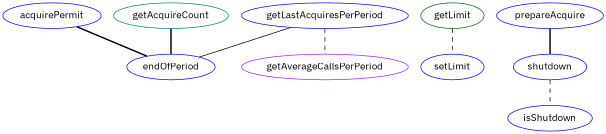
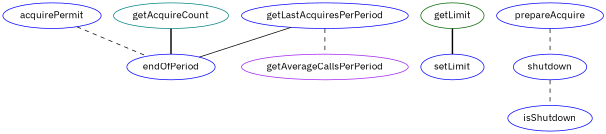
  strict graph {
    fontname="IBM Plex Sans"
    node [color=blue fontname="IBM Plex Sans"]
    edge [fontname="IBM Plex Sans" style=dashed]
    acquirePermit
    endOfPeriod
    getAcquireCount [color=teal]
    getAverageCallsPerPeriod [color=purple]
    getLimit [color=darkgreen]
    setLimit
    getLastAcquiresPerPeriod
    prepareAcquire
    shutdown
    isShutdown
-   acquirePermit -- endOfPeriod [style=bold]
+   acquirePermit -- endOfPeriod
    getAcquireCount -- endOfPeriod [style=bold]
-   getLimit -- setLimit
+   getLimit -- setLimit [style=bold]
    getLastAcquiresPerPeriod -- endOfPeriod [style=solid]
    getLastAcquiresPerPeriod -- getAverageCallsPerPeriod
-   prepareAcquire -- shutdown [style=bold]
+   prepareAcquire -- shutdown
    shutdown -- isShutdown
  }
